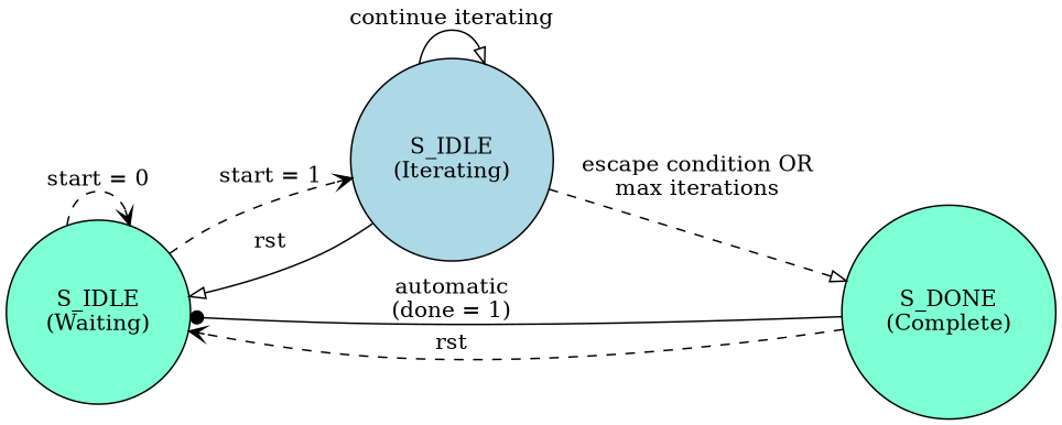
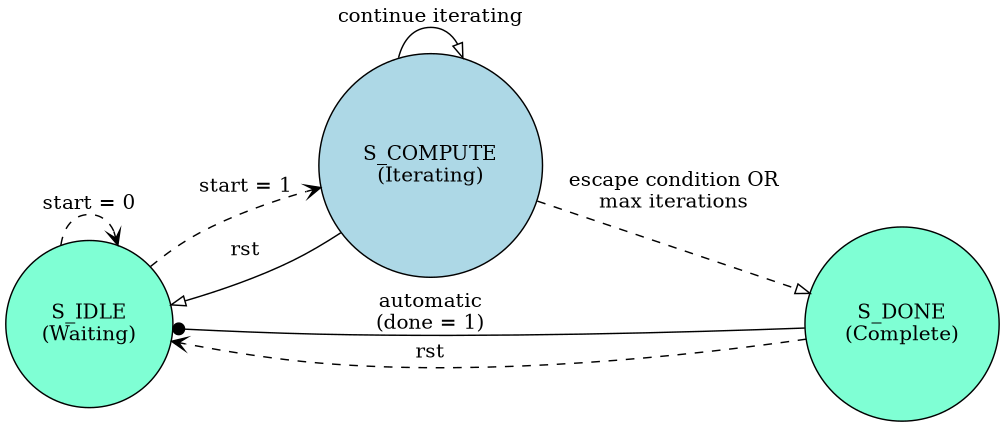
  digraph {
    rankdir=LR
    node [fillcolor=aquamarine shape=circle style=filled]
    edge [arrowhead=vee style=dashed]
    n1 [label="S_IDLE\n(Waiting)"]
-   n2 [fillcolor=lightblue label="S_IDLE\n(Iterating)"]
+   n2 [fillcolor=lightblue label="S_COMPUTE\n(Iterating)"]
    n3 [label="S_DONE\n(Complete)"]
    n1 -> n1 [label="start = 0"]
    n1 -> n2 [label="start = 1"]
    n2 -> n1 [arrowhead=onormal constraint=false label=rst style=solid]
    n2 -> n2 [arrowhead=onormal label="continue iterating" style=solid]
    n2 -> n3 [arrowhead=onormal label="escape condition OR\nmax iterations"]
    n3 -> n1 [arrowhead=dot label="automatic\n(done = 1)" style=solid]
    n3 -> n1 [constraint=false label=rst]
  }
